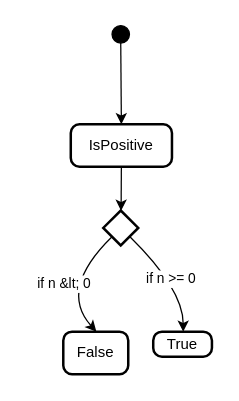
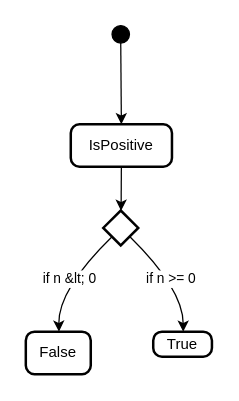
  <mxCell id="0" />
  <mxCell id="1" parent="0" />
  <mxCell id="2" value="" style="rhombus;strokeWidth=2;whiteSpace=wrap;" vertex="1" parent="1"><mxGeometry x="82" y="168" width="28" height="28" as="geometry" /></mxCell>
  <mxCell id="3" value="" style="ellipse;fillColor=strokeColor;" vertex="1" parent="1"><mxGeometry x="89" y="20" width="14" height="14" as="geometry" /></mxCell>
  <mxCell id="4" value="IsPositive" style="rounded=1;absoluteArcSize=1;arcSize=14;whiteSpace=wrap;strokeWidth=2;" vertex="1" parent="1"><mxGeometry x="56" y="99" width="81" height="34" as="geometry" /></mxCell>
- <mxCell id="5" value="False" style="rounded=1;absoluteArcSize=1;arcSize=14;whiteSpace=wrap;strokeWidth=2;" vertex="1" parent="1"><mxGeometry x="50" y="265" width="52" height="34" as="geometry" /></mxCell>
+ <mxCell id="5" value="False" style="rounded=1;absoluteArcSize=1;arcSize=14;whiteSpace=wrap;strokeWidth=2;" vertex="1" parent="1"><mxGeometry x="20" y="265" width="52" height="34" as="geometry" /></mxCell>
  <mxCell id="6" value="True" style="rounded=1;absoluteArcSize=1;arcSize=14;whiteSpace=wrap;strokeWidth=2;" vertex="1" parent="1"><mxGeometry x="122" y="265" width="47" height="20" as="geometry" /></mxCell>
  <mxCell id="7" value="" style="curved=1;startArrow=none;;exitX=0.52;exitY=1;entryX=0.5;entryY=0;" edge="1" parent="1" source="3" target="4"><mxGeometry relative="1" as="geometry"><Array as="points" /></mxGeometry></mxCell>
  <mxCell id="8" value="" style="curved=1;startArrow=none;;exitX=0.5;exitY=1;entryX=0.51;entryY=0;" edge="1" parent="1" source="4" target="2"><mxGeometry relative="1" as="geometry"><Array as="points" /></mxGeometry></mxCell>
  <mxCell id="9" value="if n &amp;lt; 0" style="curved=1;startArrow=none;;exitX=0.01;exitY=0.99;entryX=0.51;entryY=0;" edge="1" parent="1" source="2" target="5"><mxGeometry relative="1" as="geometry"><Array as="points"><mxPoint x="46" y="231" /></Array></mxGeometry></mxCell>
  <mxCell id="10" value="if n &gt;= 0" style="curved=1;startArrow=none;;exitX=1.01;exitY=0.99;entryX=0.51;entryY=0;" edge="1" parent="1" source="2" target="6"><mxGeometry relative="1" as="geometry"><Array as="points"><mxPoint x="146" y="231" /></Array></mxGeometry></mxCell>
